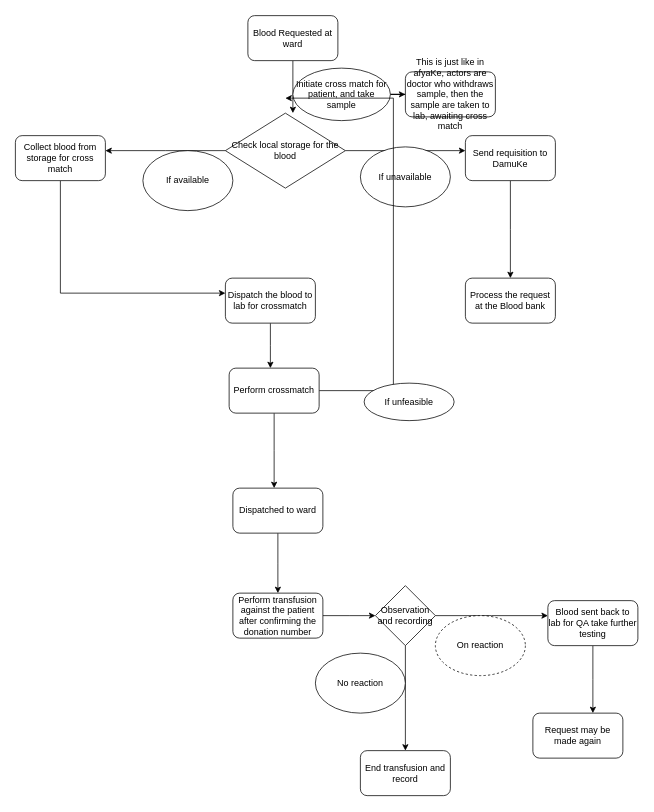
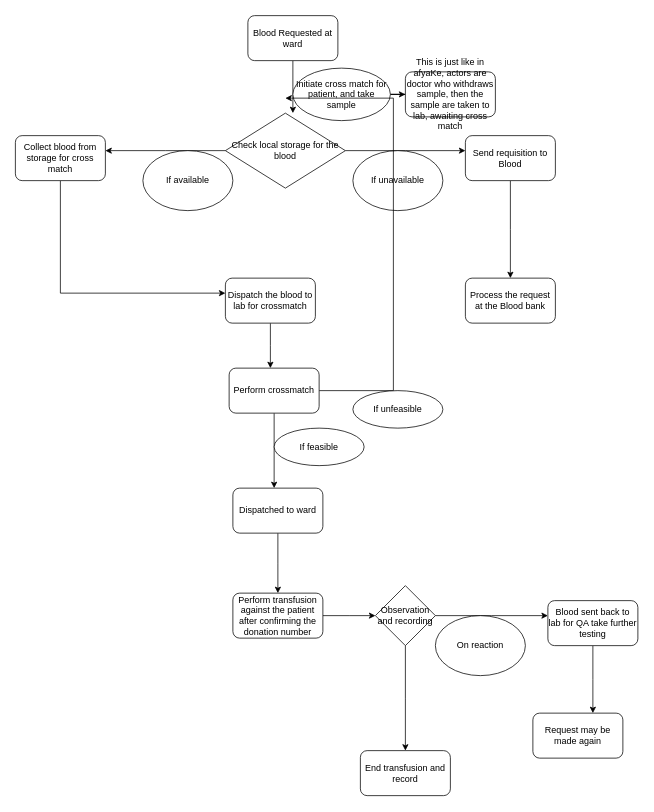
  <mxCell id="0" />
  <mxCell id="1" parent="0" />
  <mxCell id="2" style="edgeStyle=orthogonalEdgeStyle;rounded=0;orthogonalLoop=1;jettySize=auto;html=1;exitX=0.5;exitY=1;exitDx=0;exitDy=0;" edge="1" parent="1" source="3"><mxGeometry relative="1" as="geometry"><mxPoint x="390" y="150" as="targetPoint" /></mxGeometry></mxCell>
  <mxCell id="3" value="Blood Requested at ward" style="rounded=1;whiteSpace=wrap;html=1;" vertex="1" parent="1"><mxGeometry x="330" y="20" width="120" height="60" as="geometry" /></mxCell>
  <mxCell id="4" style="edgeStyle=orthogonalEdgeStyle;rounded=0;orthogonalLoop=1;jettySize=auto;html=1;exitX=1;exitY=0.5;exitDx=0;exitDy=0;" edge="1" parent="1" source="6"><mxGeometry relative="1" as="geometry"><mxPoint x="620" y="200" as="targetPoint" /></mxGeometry></mxCell>
  <mxCell id="5" style="edgeStyle=orthogonalEdgeStyle;rounded=0;orthogonalLoop=1;jettySize=auto;html=1;exitX=0;exitY=0.5;exitDx=0;exitDy=0;" edge="1" parent="1" source="6"><mxGeometry relative="1" as="geometry"><mxPoint x="140" y="200" as="targetPoint" /></mxGeometry></mxCell>
  <mxCell id="6" value="Check local storage for the blood" style="rhombus;whiteSpace=wrap;html=1;" vertex="1" parent="1"><mxGeometry x="300" y="150" width="160" height="100" as="geometry" /></mxCell>
- <mxCell id="7" value="If unavailable" style="ellipse;whiteSpace=wrap;html=1;" vertex="1" parent="1"><mxGeometry x="480" y="195" width="120" height="80" as="geometry" /></mxCell>
+ <mxCell id="7" value="If unavailable" style="ellipse;whiteSpace=wrap;html=1;" vertex="1" parent="1"><mxGeometry x="470" y="200" width="120" height="80" as="geometry" /></mxCell>
  <mxCell id="8" value="If available" style="ellipse;whiteSpace=wrap;html=1;" vertex="1" parent="1"><mxGeometry x="190" y="200" width="120" height="80" as="geometry" /></mxCell>
  <mxCell id="9" style="edgeStyle=orthogonalEdgeStyle;rounded=0;orthogonalLoop=1;jettySize=auto;html=1;exitX=0.5;exitY=1;exitDx=0;exitDy=0;" edge="1" parent="1" source="10"><mxGeometry relative="1" as="geometry"><mxPoint x="680" y="370" as="targetPoint" /></mxGeometry></mxCell>
- <mxCell id="10" value="Send requisition to DamuKe" style="rounded=1;whiteSpace=wrap;html=1;" vertex="1" parent="1"><mxGeometry x="620" y="180" width="120" height="60" as="geometry" /></mxCell>
+ <mxCell id="10" value="Send requisition to Blood" style="rounded=1;whiteSpace=wrap;html=1;" vertex="1" parent="1"><mxGeometry x="620" y="180" width="120" height="60" as="geometry" /></mxCell>
  <mxCell id="11" style="edgeStyle=orthogonalEdgeStyle;rounded=0;orthogonalLoop=1;jettySize=auto;html=1;" edge="1" parent="1" source="12"><mxGeometry relative="1" as="geometry"><mxPoint x="300" y="390" as="targetPoint" /><Array as="points"><mxPoint x="80" y="390" /></Array></mxGeometry></mxCell>
  <mxCell id="12" value="Collect blood from storage for cross match" style="rounded=1;whiteSpace=wrap;html=1;" vertex="1" parent="1"><mxGeometry x="20" y="180" width="120" height="60" as="geometry" /></mxCell>
  <mxCell id="13" value="Process the request at the Blood bank" style="rounded=1;whiteSpace=wrap;html=1;" vertex="1" parent="1"><mxGeometry x="620" y="370" width="120" height="60" as="geometry" /></mxCell>
  <mxCell id="14" style="edgeStyle=orthogonalEdgeStyle;rounded=0;orthogonalLoop=1;jettySize=auto;html=1;" edge="1" parent="1" source="15"><mxGeometry relative="1" as="geometry"><mxPoint x="360" y="490" as="targetPoint" /></mxGeometry></mxCell>
  <mxCell id="15" value="Dispatch the blood to lab for crossmatch" style="rounded=1;whiteSpace=wrap;html=1;" vertex="1" parent="1"><mxGeometry x="300" y="370" width="120" height="60" as="geometry" /></mxCell>
  <mxCell id="16" style="edgeStyle=orthogonalEdgeStyle;rounded=0;orthogonalLoop=1;jettySize=auto;html=1;" edge="1" parent="1" source="17" target="18"><mxGeometry relative="1" as="geometry"><mxPoint x="600" y="125" as="targetPoint" /></mxGeometry></mxCell>
  <mxCell id="17" value="Initiate cross match for patient, and take sample" style="ellipse;whiteSpace=wrap;html=1;" vertex="1" parent="1"><mxGeometry x="390" y="90" width="130" height="70" as="geometry" /></mxCell>
  <mxCell id="18" value="This is just like in afyaKe, actors are doctor who withdraws sample, then the sample are taken to lab, awaiting cross match" style="rounded=1;whiteSpace=wrap;html=1;" vertex="1" parent="1"><mxGeometry x="540" y="95" width="120" height="60" as="geometry" /></mxCell>
  <mxCell id="19" style="edgeStyle=orthogonalEdgeStyle;rounded=0;orthogonalLoop=1;jettySize=auto;html=1;" edge="1" parent="1" source="21"><mxGeometry relative="1" as="geometry"><mxPoint x="365" y="650" as="targetPoint" /></mxGeometry></mxCell>
  <mxCell id="20" style="edgeStyle=orthogonalEdgeStyle;rounded=0;orthogonalLoop=1;jettySize=auto;html=1;" edge="1" parent="1" source="21"><mxGeometry relative="1" as="geometry"><mxPoint x="380" y="130" as="targetPoint" /><Array as="points"><mxPoint x="524" y="520" /></Array></mxGeometry></mxCell>
  <mxCell id="21" value="Perform crossmatch" style="rounded=1;whiteSpace=wrap;html=1;" vertex="1" parent="1"><mxGeometry x="305" y="490" width="120" height="60" as="geometry" /></mxCell>
- <mxCell id="23" value="If unfeasible" style="ellipse;whiteSpace=wrap;html=1;" vertex="1" parent="1"><mxGeometry x="485" y="510" width="120" height="50" as="geometry" /></mxCell>
+ <mxCell id="22" value="If feasible" style="ellipse;whiteSpace=wrap;html=1;" vertex="1" parent="1"><mxGeometry x="365" y="570" width="120" height="50" as="geometry" /></mxCell>
+ <mxCell id="23" value="If unfeasible" style="ellipse;whiteSpace=wrap;html=1;" vertex="1" parent="1"><mxGeometry x="470" y="520" width="120" height="50" as="geometry" /></mxCell>
  <mxCell id="24" style="edgeStyle=orthogonalEdgeStyle;rounded=0;orthogonalLoop=1;jettySize=auto;html=1;" edge="1" parent="1" source="25"><mxGeometry relative="1" as="geometry"><mxPoint x="370" y="790" as="targetPoint" /></mxGeometry></mxCell>
  <mxCell id="25" value="Dispatched to ward" style="rounded=1;whiteSpace=wrap;html=1;" vertex="1" parent="1"><mxGeometry x="310" y="650" width="120" height="60" as="geometry" /></mxCell>
  <mxCell id="26" style="edgeStyle=orthogonalEdgeStyle;rounded=0;orthogonalLoop=1;jettySize=auto;html=1;" edge="1" parent="1" source="27"><mxGeometry relative="1" as="geometry"><mxPoint x="500" y="820" as="targetPoint" /></mxGeometry></mxCell>
  <mxCell id="27" value="Perform transfusion against the patient after confirming the donation number" style="rounded=1;whiteSpace=wrap;html=1;" vertex="1" parent="1"><mxGeometry x="310" y="790" width="120" height="60" as="geometry" /></mxCell>
  <mxCell id="28" style="edgeStyle=orthogonalEdgeStyle;rounded=0;orthogonalLoop=1;jettySize=auto;html=1;" edge="1" parent="1" source="30"><mxGeometry relative="1" as="geometry"><mxPoint x="730" y="820" as="targetPoint" /></mxGeometry></mxCell>
  <mxCell id="29" style="edgeStyle=orthogonalEdgeStyle;rounded=0;orthogonalLoop=1;jettySize=auto;html=1;" edge="1" parent="1" source="30"><mxGeometry relative="1" as="geometry"><mxPoint x="540" y="1000" as="targetPoint" /></mxGeometry></mxCell>
  <mxCell id="30" value="Observation and recording" style="rhombus;whiteSpace=wrap;html=1;" vertex="1" parent="1"><mxGeometry x="500" y="780" width="80" height="80" as="geometry" /></mxCell>
- <mxCell id="31" value="On reaction" style="ellipse;whiteSpace=wrap;html=1;dashed=1;" vertex="1" parent="1"><mxGeometry x="580" y="820" width="120" height="80" as="geometry" /></mxCell>
+ <mxCell id="31" value="On reaction" style="ellipse;whiteSpace=wrap;html=1;" vertex="1" parent="1"><mxGeometry x="580" y="820" width="120" height="80" as="geometry" /></mxCell>
  <mxCell id="32" style="edgeStyle=orthogonalEdgeStyle;rounded=0;orthogonalLoop=1;jettySize=auto;html=1;" edge="1" parent="1" source="33"><mxGeometry relative="1" as="geometry"><mxPoint x="790" y="950" as="targetPoint" /></mxGeometry></mxCell>
  <mxCell id="33" value="Blood sent back to lab for QA take further testing" style="rounded=1;whiteSpace=wrap;html=1;" vertex="1" parent="1"><mxGeometry x="730" y="800" width="120" height="60" as="geometry" /></mxCell>
- <mxCell id="34" value="No reaction" style="ellipse;whiteSpace=wrap;html=1;" vertex="1" parent="1"><mxGeometry x="420" y="870" width="120" height="80" as="geometry" /></mxCell>
  <mxCell id="35" value="End transfusion and record" style="rounded=1;whiteSpace=wrap;html=1;" vertex="1" parent="1"><mxGeometry x="480" y="1000" width="120" height="60" as="geometry" /></mxCell>
  <mxCell id="36" value="Request may be made again" style="rounded=1;whiteSpace=wrap;html=1;" vertex="1" parent="1"><mxGeometry x="710" y="950" width="120" height="60" as="geometry" /></mxCell>
